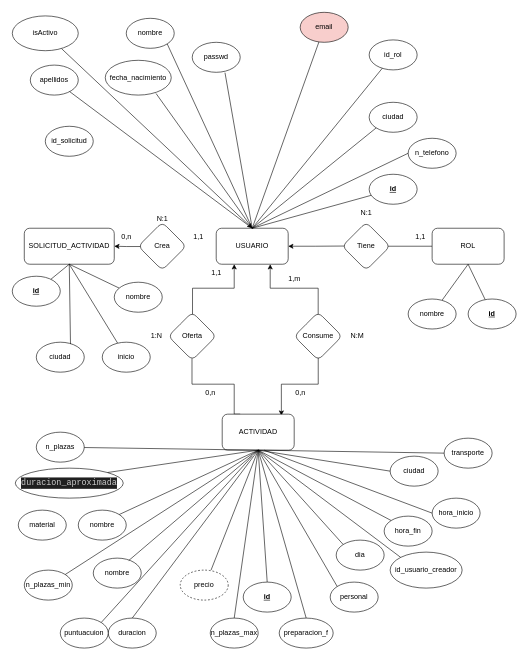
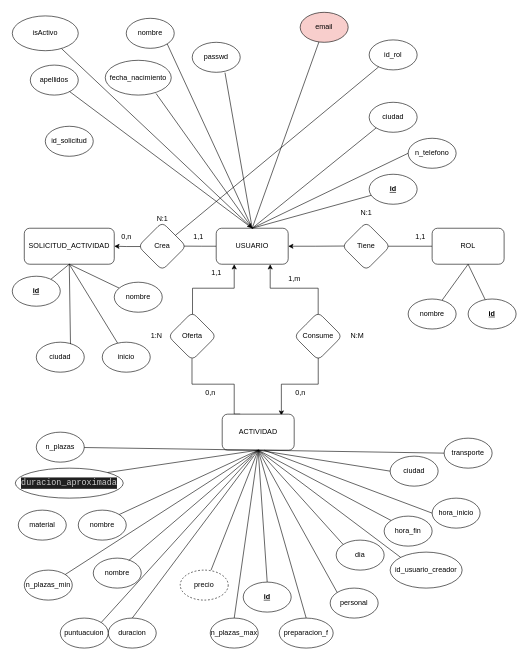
  <mxCell id="0" />
  <mxCell id="1" parent="0" />
  <mxCell id="2" value="" style="edgeStyle=orthogonalEdgeStyle;rounded=0;orthogonalLoop=1;jettySize=auto;html=1;startArrow=classic;startFill=1;endArrow=none;endFill=0;entryX=0.053;entryY=0.496;entryDx=0;entryDy=0;entryPerimeter=0;" parent="1" source="5" target="7" edge="1"><mxGeometry relative="1" as="geometry" /></mxCell>
  <mxCell id="3" value="" style="edgeStyle=orthogonalEdgeStyle;rounded=0;orthogonalLoop=1;jettySize=auto;html=1;entryX=0.5;entryY=0.056;entryDx=0;entryDy=0;entryPerimeter=0;startArrow=classic;startFill=1;endArrow=none;endFill=0;exitX=0.75;exitY=1;exitDx=0;exitDy=0;" parent="1" source="5" target="12" edge="1"><mxGeometry relative="1" as="geometry"><Array as="points"><mxPoint x="450" y="480" /><mxPoint x="530" y="480" /></Array></mxGeometry></mxCell>
+ <mxCell id="4" value="" style="edgeStyle=orthogonalEdgeStyle;rounded=0;orthogonalLoop=1;jettySize=auto;html=1;endArrow=none;endFill=0;entryX=0.949;entryY=0.498;entryDx=0;entryDy=0;entryPerimeter=0;" parent="1" source="5" target="24" edge="1"><mxGeometry relative="1" as="geometry" /></mxCell>
  <mxCell id="5" value="USUARIO" style="rounded=1;whiteSpace=wrap;html=1;" parent="1" vertex="1"><mxGeometry x="360" y="380" width="120" height="60" as="geometry" /></mxCell>
  <mxCell id="6" value="" style="edgeStyle=orthogonalEdgeStyle;rounded=0;orthogonalLoop=1;jettySize=auto;html=1;startArrow=none;startFill=0;endArrow=none;endFill=0;exitX=0.957;exitY=0.5;exitDx=0;exitDy=0;exitPerimeter=0;" parent="1" source="7" target="8" edge="1"><mxGeometry relative="1" as="geometry"><mxPoint x="650" y="410" as="sourcePoint" /><Array as="points" /></mxGeometry></mxCell>
  <mxCell id="7" value="Tiene" style="rhombus;whiteSpace=wrap;html=1;rounded=1;" parent="1" vertex="1"><mxGeometry x="570" y="370" width="80" height="80" as="geometry" /></mxCell>
  <mxCell id="8" value="ROL" style="whiteSpace=wrap;html=1;rounded=1;" parent="1" vertex="1"><mxGeometry x="720" y="380" width="120" height="60" as="geometry" /></mxCell>
  <mxCell id="9" value="1,1" style="text;html=1;align=center;verticalAlign=middle;resizable=0;points=[];autosize=1;strokeColor=none;fillColor=none;" parent="1" vertex="1"><mxGeometry x="680" y="380" width="40" height="30" as="geometry" /></mxCell>
  <mxCell id="10" value="N:1" style="text;html=1;align=center;verticalAlign=middle;resizable=0;points=[];autosize=1;strokeColor=none;fillColor=none;" parent="1" vertex="1"><mxGeometry x="590" y="340" width="40" height="30" as="geometry" /></mxCell>
  <mxCell id="11" value="" style="edgeStyle=orthogonalEdgeStyle;rounded=0;orthogonalLoop=1;jettySize=auto;html=1;exitX=0.501;exitY=0.942;exitDx=0;exitDy=0;exitPerimeter=0;entryX=0.822;entryY=0.041;entryDx=0;entryDy=0;entryPerimeter=0;" parent="1" source="12" target="14" edge="1"><mxGeometry relative="1" as="geometry"><Array as="points"><mxPoint x="530" y="640" /><mxPoint x="469" y="640" /></Array></mxGeometry></mxCell>
  <mxCell id="12" value="Consume" style="rhombus;whiteSpace=wrap;html=1;rounded=1;" parent="1" vertex="1"><mxGeometry x="490" y="520" width="80" height="80" as="geometry" /></mxCell>
  <mxCell id="13" value="" style="edgeStyle=orthogonalEdgeStyle;rounded=0;orthogonalLoop=1;jettySize=auto;html=1;entryX=0.495;entryY=0.961;entryDx=0;entryDy=0;entryPerimeter=0;endArrow=none;endFill=0;exitX=0.25;exitY=0;exitDx=0;exitDy=0;" parent="1" source="14" target="19" edge="1"><mxGeometry relative="1" as="geometry"><Array as="points"><mxPoint x="390" y="690" /><mxPoint x="390" y="640" /><mxPoint x="320" y="640" /></Array></mxGeometry></mxCell>
  <mxCell id="14" value="ACTIVIDAD" style="whiteSpace=wrap;html=1;rounded=1;" parent="1" vertex="1"><mxGeometry x="370" y="690" width="120" height="60" as="geometry" /></mxCell>
  <mxCell id="15" value="0,n" style="text;html=1;align=center;verticalAlign=middle;resizable=0;points=[];autosize=1;strokeColor=none;fillColor=none;" parent="1" vertex="1"><mxGeometry x="480" y="640" width="40" height="30" as="geometry" /></mxCell>
  <mxCell id="16" value="1,m" style="text;html=1;align=center;verticalAlign=middle;resizable=0;points=[];autosize=1;strokeColor=none;fillColor=none;" parent="1" vertex="1"><mxGeometry x="470" y="450" width="40" height="30" as="geometry" /></mxCell>
  <mxCell id="17" value="N:M" style="text;html=1;align=center;verticalAlign=middle;resizable=0;points=[];autosize=1;strokeColor=none;fillColor=none;" parent="1" vertex="1"><mxGeometry x="570" y="545" width="50" height="30" as="geometry" /></mxCell>
  <mxCell id="18" style="edgeStyle=orthogonalEdgeStyle;rounded=0;orthogonalLoop=1;jettySize=auto;html=1;entryX=0.25;entryY=1;entryDx=0;entryDy=0;exitX=0.506;exitY=0.056;exitDx=0;exitDy=0;exitPerimeter=0;" parent="1" source="19" target="5" edge="1"><mxGeometry relative="1" as="geometry"><Array as="points"><mxPoint x="321" y="480" /><mxPoint x="390" y="480" /></Array></mxGeometry></mxCell>
  <mxCell id="19" value="Oferta" style="rhombus;whiteSpace=wrap;html=1;rounded=1;" parent="1" vertex="1"><mxGeometry x="280" y="520" width="80" height="80" as="geometry" /></mxCell>
  <mxCell id="20" value="&lt;div&gt;0,n&lt;/div&gt;" style="text;html=1;align=center;verticalAlign=middle;resizable=0;points=[];autosize=1;strokeColor=none;fillColor=none;" parent="1" vertex="1"><mxGeometry x="330" y="640" width="40" height="30" as="geometry" /></mxCell>
  <mxCell id="21" value="1,1" style="text;html=1;align=center;verticalAlign=middle;resizable=0;points=[];autosize=1;strokeColor=none;fillColor=none;" parent="1" vertex="1"><mxGeometry x="340" y="440" width="40" height="30" as="geometry" /></mxCell>
  <mxCell id="22" value="1:N" style="text;html=1;align=center;verticalAlign=middle;resizable=0;points=[];autosize=1;strokeColor=none;fillColor=none;" parent="1" vertex="1"><mxGeometry x="240" y="545" width="40" height="30" as="geometry" /></mxCell>
  <mxCell id="23" value="" style="edgeStyle=orthogonalEdgeStyle;rounded=0;orthogonalLoop=1;jettySize=auto;html=1;exitX=0.073;exitY=0.506;exitDx=0;exitDy=0;exitPerimeter=0;" parent="1" source="24" target="25" edge="1"><mxGeometry relative="1" as="geometry" /></mxCell>
  <mxCell id="24" value="Crea" style="rhombus;whiteSpace=wrap;html=1;rounded=1;" parent="1" vertex="1"><mxGeometry x="230" y="370" width="80" height="80" as="geometry" /></mxCell>
  <mxCell id="25" value="SOLICITUD_ACTIVIDAD" style="whiteSpace=wrap;html=1;rounded=1;" parent="1" vertex="1"><mxGeometry x="40" y="380" width="150" height="60" as="geometry" /></mxCell>
  <mxCell id="26" value="0,n" style="text;html=1;align=center;verticalAlign=middle;resizable=0;points=[];autosize=1;strokeColor=none;fillColor=none;" parent="1" vertex="1"><mxGeometry x="190" y="380" width="40" height="30" as="geometry" /></mxCell>
  <mxCell id="27" value="1,1" style="text;html=1;align=center;verticalAlign=middle;resizable=0;points=[];autosize=1;strokeColor=none;fillColor=none;" parent="1" vertex="1"><mxGeometry x="310" y="380" width="40" height="30" as="geometry" /></mxCell>
  <mxCell id="28" value="N:1" style="text;html=1;align=center;verticalAlign=middle;resizable=0;points=[];autosize=1;strokeColor=none;fillColor=none;" parent="1" vertex="1"><mxGeometry x="250" y="350" width="40" height="30" as="geometry" /></mxCell>
  <mxCell id="29" style="rounded=0;orthogonalLoop=1;jettySize=auto;html=1;endArrow=none;endFill=0;entryX=0.5;entryY=1;entryDx=0;entryDy=0;" parent="1" source="30" target="25" edge="1"><mxGeometry relative="1" as="geometry" /></mxCell>
  <mxCell id="30" value="&lt;u&gt;&lt;b&gt;id&lt;/b&gt;&lt;/u&gt;" style="ellipse;whiteSpace=wrap;html=1;" parent="1" vertex="1"><mxGeometry y="460" width="80" height="50" as="geometry" x="20" /></mxCell>
  <mxCell id="31" style="rounded=0;orthogonalLoop=1;jettySize=auto;html=1;endArrow=none;endFill=0;entryX=0.5;entryY=1;entryDx=0;entryDy=0;" parent="1" source="32" target="25" edge="1"><mxGeometry relative="1" as="geometry"><mxPoint x="123" y="620" as="targetPoint" /></mxGeometry></mxCell>
  <mxCell id="32" value="nombre" style="ellipse;whiteSpace=wrap;html=1;" parent="1" vertex="1"><mxGeometry x="190" y="470" width="80" height="50" as="geometry" /></mxCell>
  <mxCell id="33" style="rounded=0;orthogonalLoop=1;jettySize=auto;html=1;endArrow=none;endFill=0;entryX=0.5;entryY=1;entryDx=0;entryDy=0;" parent="1" source="34" target="25" edge="1"><mxGeometry relative="1" as="geometry"><mxPoint x="118" y="616" as="targetPoint" /></mxGeometry></mxCell>
  <mxCell id="34" value="inicio" style="ellipse;whiteSpace=wrap;html=1;" parent="1" vertex="1"><mxGeometry x="170" y="570" width="80" height="50" as="geometry" /></mxCell>
  <mxCell id="35" style="rounded=0;orthogonalLoop=1;jettySize=auto;html=1;endArrow=none;endFill=0;entryX=0.5;entryY=1;entryDx=0;entryDy=0;" parent="1" source="36" target="8" edge="1"><mxGeometry relative="1" as="geometry"><mxPoint x="780" y="380" as="targetPoint" /></mxGeometry></mxCell>
  <mxCell id="36" value="nombre" style="ellipse;whiteSpace=wrap;html=1;" parent="1" vertex="1"><mxGeometry x="680" y="498" width="80" height="50" as="geometry" /></mxCell>
  <mxCell id="37" style="rounded=0;orthogonalLoop=1;jettySize=auto;html=1;endArrow=none;endFill=0;entryX=0.5;entryY=1;entryDx=0;entryDy=0;" parent="1" source="38" target="8" edge="1"><mxGeometry relative="1" as="geometry"><mxPoint x="770" y="440" as="targetPoint" /></mxGeometry></mxCell>
  <mxCell id="38" value="&lt;u&gt;&lt;b&gt;id&lt;/b&gt;&lt;/u&gt;" style="ellipse;whiteSpace=wrap;html=1;" parent="1" vertex="1"><mxGeometry x="780" y="498" width="80" height="50" as="geometry" /></mxCell>
  <mxCell id="39" style="rounded=0;orthogonalLoop=1;jettySize=auto;html=1;endArrow=none;endFill=0;entryX=0.5;entryY=0;entryDx=0;entryDy=0;" parent="1" source="40" target="5" edge="1"><mxGeometry relative="1" as="geometry"><mxPoint x="595" y="-40" as="targetPoint" /></mxGeometry></mxCell>
  <mxCell id="40" value="&lt;u&gt;&lt;b&gt;id&lt;/b&gt;&lt;/u&gt;" style="ellipse;whiteSpace=wrap;html=1;" parent="1" vertex="1"><mxGeometry x="615" y="290" width="80" height="50" as="geometry" /></mxCell>
  <mxCell id="41" value="email" style="ellipse;whiteSpace=wrap;html=1;fillColor=#f8cecc;" parent="1" vertex="1"><mxGeometry x="500" y="20" width="80" height="50" as="geometry" /></mxCell>
  <mxCell id="42" value="nombre" style="ellipse;whiteSpace=wrap;html=1;" parent="1" vertex="1"><mxGeometry x="210" y="30" width="80" height="50" as="geometry" /></mxCell>
  <mxCell id="43" value="apellidos" style="ellipse;whiteSpace=wrap;html=1;" parent="1" vertex="1"><mxGeometry x="50" y="108" width="80" height="50" as="geometry" /></mxCell>
  <mxCell id="44" value="passwd" style="ellipse;whiteSpace=wrap;html=1;" parent="1" vertex="1"><mxGeometry x="320" y="70" width="80" height="50" as="geometry" /></mxCell>
  <mxCell id="45" value="fecha_nacimiento" style="ellipse;whiteSpace=wrap;html=1;" parent="1" vertex="1"><mxGeometry x="175" y="100" width="110" height="58" as="geometry" /></mxCell>
  <mxCell id="46" value="ciudad" style="ellipse;whiteSpace=wrap;html=1;" parent="1" vertex="1"><mxGeometry x="615" y="170" width="80" height="50" as="geometry" /></mxCell>
  <mxCell id="47" value="id_rol" style="ellipse;whiteSpace=wrap;html=1;" parent="1" vertex="1"><mxGeometry x="615" y="66" width="80" height="50" as="geometry" /></mxCell>
  <mxCell id="48" style="rounded=0;orthogonalLoop=1;jettySize=auto;html=1;endArrow=none;endFill=0;entryX=0.5;entryY=0;entryDx=0;entryDy=0;" parent="1" source="41" target="5" edge="1"><mxGeometry relative="1" as="geometry"><mxPoint x="350" y="122" as="targetPoint" /><mxPoint x="496" y="37" as="sourcePoint" /></mxGeometry></mxCell>
  <mxCell id="49" style="rounded=0;orthogonalLoop=1;jettySize=auto;html=1;endArrow=none;endFill=0;entryX=0.5;entryY=0;entryDx=0;entryDy=0;exitX=0.683;exitY=1.013;exitDx=0;exitDy=0;exitPerimeter=0;" parent="1" source="44" target="5" edge="1"><mxGeometry relative="1" as="geometry"><mxPoint x="310" y="154" as="targetPoint" /><mxPoint x="389" y="40" as="sourcePoint" /></mxGeometry></mxCell>
  <mxCell id="50" style="rounded=0;orthogonalLoop=1;jettySize=auto;html=1;endArrow=none;endFill=0;entryX=0.5;entryY=0;entryDx=0;entryDy=0;" parent="1" source="43" target="5" edge="1"><mxGeometry relative="1" as="geometry"><mxPoint x="425" y="222" as="targetPoint" /><mxPoint x="370" y="121" as="sourcePoint" /></mxGeometry></mxCell>
  <mxCell id="51" style="rounded=0;orthogonalLoop=1;jettySize=auto;html=1;endArrow=none;endFill=0;entryX=0.5;entryY=0;entryDx=0;entryDy=0;exitX=1;exitY=1;exitDx=0;exitDy=0;" parent="1" source="42" target="5" edge="1"><mxGeometry relative="1" as="geometry"><mxPoint x="377.5" y="141" as="targetPoint" /><mxPoint x="322.5" y="40" as="sourcePoint" /></mxGeometry></mxCell>
  <mxCell id="52" style="rounded=0;orthogonalLoop=1;jettySize=auto;html=1;endArrow=none;endFill=0;entryX=0.5;entryY=0;entryDx=0;entryDy=0;exitX=0;exitY=1;exitDx=0;exitDy=0;" parent="1" source="46" target="5" edge="1"><mxGeometry relative="1" as="geometry"><mxPoint x="430" y="142" as="targetPoint" /><mxPoint x="546" y="12" as="sourcePoint" /></mxGeometry></mxCell>
  <mxCell id="53" value="id_solicitud" style="ellipse;whiteSpace=wrap;html=1;" parent="1" vertex="1"><mxGeometry x="75" y="210" width="80" height="50" as="geometry" /></mxCell>
- <mxCell id="54" style="rounded=0;orthogonalLoop=1;jettySize=auto;html=1;endArrow=none;endFill=0;entryX=0.5;entryY=0;entryDx=0;entryDy=0;" parent="1" source="47" target="5" edge="1"><mxGeometry relative="1" as="geometry"><mxPoint x="420" y="130" as="targetPoint" /><mxPoint x="178" y="-118" as="sourcePoint" /></mxGeometry></mxCell>
+ <mxCell id="54" style="rounded=0;orthogonalLoop=1;jettySize=auto;html=1;endArrow=none;endFill=0;" parent="1" source="47" target="24" edge="1"><mxGeometry relative="1" as="geometry"><mxPoint x="420" y="130" as="targetPoint" /><mxPoint x="178" y="-118" as="sourcePoint" /></mxGeometry></mxCell>
  <mxCell id="55" style="rounded=0;orthogonalLoop=1;jettySize=auto;html=1;endArrow=none;endFill=0;exitX=0.77;exitY=0.954;exitDx=0;exitDy=0;exitPerimeter=0;entryX=0.5;entryY=0;entryDx=0;entryDy=0;" parent="1" source="45" target="5" edge="1"><mxGeometry relative="1" as="geometry"><mxPoint x="340" y="210" as="targetPoint" /><mxPoint x="100" y="-50" as="sourcePoint" /></mxGeometry></mxCell>
  <mxCell id="56" style="rounded=0;orthogonalLoop=1;jettySize=auto;html=1;endArrow=none;endFill=0;entryX=0.5;entryY=1;entryDx=0;entryDy=0;exitX=0.5;exitY=0;exitDx=0;exitDy=0;" parent="1" source="57" target="14" edge="1"><mxGeometry relative="1" as="geometry"><mxPoint x="450" y="700" as="targetPoint" /><mxPoint x="450" y="920" as="sourcePoint" /></mxGeometry></mxCell>
  <mxCell id="57" value="&lt;u&gt;&lt;b&gt;id&lt;/b&gt;&lt;/u&gt;" style="ellipse;whiteSpace=wrap;html=1;" parent="1" vertex="1"><mxGeometry x="405" y="970" width="80" height="50" as="geometry" /></mxCell>
  <mxCell id="58" value="nombre" style="ellipse;whiteSpace=wrap;html=1;" parent="1" vertex="1"><mxGeometry x="155" y="930" width="80" height="50" as="geometry" /></mxCell>
  <mxCell id="59" style="rounded=0;orthogonalLoop=1;jettySize=auto;html=1;endArrow=none;endFill=0;entryX=0.5;entryY=1;entryDx=0;entryDy=0;exitX=0.74;exitY=0.08;exitDx=0;exitDy=0;exitPerimeter=0;" parent="1" source="58" target="14" edge="1"><mxGeometry relative="1" as="geometry"><mxPoint x="440" y="760" as="targetPoint" /><mxPoint x="440" y="870" as="sourcePoint" /></mxGeometry></mxCell>
  <mxCell id="60" value="&lt;div style=&quot;color: rgb(204, 204, 204); background-color: rgb(31, 31, 31); font-family: Consolas, &amp;quot;Courier New&amp;quot;, monospace; font-size: 14px; line-height: 19px;&quot;&gt;duracion_aproximada&lt;/div&gt;" style="ellipse;whiteSpace=wrap;html=1;" parent="1" vertex="1"><mxGeometry x="25" y="780" width="180" height="50" as="geometry" /></mxCell>
  <mxCell id="61" style="rounded=0;orthogonalLoop=1;jettySize=auto;html=1;endArrow=none;endFill=0;entryX=0.5;entryY=1;entryDx=0;entryDy=0;exitX=1;exitY=0;exitDx=0;exitDy=0;" parent="1" source="60" target="14" edge="1"><mxGeometry relative="1" as="geometry"><mxPoint x="360" y="710" as="targetPoint" /><mxPoint x="279" y="814" as="sourcePoint" /></mxGeometry></mxCell>
- <mxCell id="62" value="personal" style="ellipse;whiteSpace=wrap;html=1;" parent="1" vertex="1"><mxGeometry x="550" y="970" width="80" height="50" as="geometry" /></mxCell>
+ <mxCell id="62" value="personal" style="ellipse;whiteSpace=wrap;html=1;" parent="1" vertex="1"><mxGeometry x="550" y="980" width="80" height="50" as="geometry" /></mxCell>
  <mxCell id="63" value="transporte" style="ellipse;whiteSpace=wrap;html=1;" parent="1" vertex="1"><mxGeometry x="740" y="730" width="80" height="50" as="geometry" /></mxCell>
  <mxCell id="64" value="material" style="ellipse;whiteSpace=wrap;html=1;" parent="1" vertex="1"><mxGeometry x="30" y="850" width="80" height="50" as="geometry" /></mxCell>
  <mxCell id="65" value="ciudad" style="ellipse;whiteSpace=wrap;html=1;" parent="1" vertex="1"><mxGeometry x="650" y="760" width="80" height="50" as="geometry" /></mxCell>
  <mxCell id="66" value="hora_inicio" style="ellipse;whiteSpace=wrap;html=1;" parent="1" vertex="1"><mxGeometry x="720" y="830" width="80" height="50" as="geometry" /></mxCell>
  <mxCell id="67" value="hora_fin" style="ellipse;whiteSpace=wrap;html=1;" parent="1" vertex="1"><mxGeometry x="640" y="860" width="80" height="50" as="geometry" /></mxCell>
  <mxCell id="68" style="rounded=0;orthogonalLoop=1;jettySize=auto;html=1;endArrow=none;endFill=0;exitX=0;exitY=0;exitDx=0;exitDy=0;" parent="1" source="67" edge="1"><mxGeometry relative="1" as="geometry"><mxPoint x="430" y="750" as="targetPoint" /><mxPoint x="480" y="910" as="sourcePoint" /></mxGeometry></mxCell>
  <mxCell id="69" style="rounded=0;orthogonalLoop=1;jettySize=auto;html=1;endArrow=none;endFill=0;entryX=0.5;entryY=1;entryDx=0;entryDy=0;exitX=0;exitY=0.5;exitDx=0;exitDy=0;" parent="1" source="65" target="14" edge="1"><mxGeometry relative="1" as="geometry"><mxPoint x="450" y="770" as="targetPoint" /><mxPoint x="450" y="920" as="sourcePoint" /></mxGeometry></mxCell>
  <mxCell id="70" value="dia" style="ellipse;whiteSpace=wrap;html=1;" parent="1" vertex="1"><mxGeometry x="560" y="900" width="80" height="50" as="geometry" /></mxCell>
  <mxCell id="71" value="precio" style="ellipse;whiteSpace=wrap;html=1;dashed=1;" parent="1" vertex="1"><mxGeometry x="300" y="950" width="80" height="50" as="geometry" /></mxCell>
  <mxCell id="72" value="n_plazas" style="ellipse;whiteSpace=wrap;html=1;" parent="1" vertex="1"><mxGeometry x="60" y="720" width="80" height="50" as="geometry" /></mxCell>
  <mxCell id="73" value="n_plazas_min" style="ellipse;whiteSpace=wrap;html=1;" parent="1" vertex="1"><mxGeometry x="40" y="950" width="80" height="50" as="geometry" /></mxCell>
  <mxCell id="74" value="n_plazas_max" style="ellipse;whiteSpace=wrap;html=1;" parent="1" vertex="1"><mxGeometry x="350" y="1030" width="80" height="50" as="geometry" /></mxCell>
  <mxCell id="75" value="preparacion_f" style="ellipse;whiteSpace=wrap;html=1;" parent="1" vertex="1"><mxGeometry x="465" y="1030" width="90" height="50" as="geometry" /></mxCell>
  <mxCell id="76" value="id_usuario_creador" style="ellipse;whiteSpace=wrap;html=1;" parent="1" vertex="1"><mxGeometry x="650" y="920" width="120" height="60" as="geometry" /></mxCell>
  <mxCell id="77" style="rounded=0;orthogonalLoop=1;jettySize=auto;html=1;endArrow=none;endFill=0;exitX=0.642;exitY=0;exitDx=0;exitDy=0;exitPerimeter=0;" parent="1" source="71" edge="1"><mxGeometry relative="1" as="geometry"><mxPoint x="430" y="750" as="targetPoint" /><mxPoint x="319" y="914" as="sourcePoint" /></mxGeometry></mxCell>
  <mxCell id="78" style="rounded=0;orthogonalLoop=1;jettySize=auto;html=1;endArrow=none;endFill=0;exitX=0;exitY=0;exitDx=0;exitDy=0;" parent="1" source="62" edge="1"><mxGeometry relative="1" as="geometry"><mxPoint x="430" y="750" as="targetPoint" /><mxPoint x="329" y="924" as="sourcePoint" /></mxGeometry></mxCell>
  <mxCell id="79" style="rounded=0;orthogonalLoop=1;jettySize=auto;html=1;endArrow=none;endFill=0;entryX=0.5;entryY=1;entryDx=0;entryDy=0;" parent="1" source="72" target="14" edge="1"><mxGeometry relative="1" as="geometry"><mxPoint x="470" y="790" as="targetPoint" /><mxPoint x="339" y="934" as="sourcePoint" /></mxGeometry></mxCell>
  <mxCell id="80" style="rounded=0;orthogonalLoop=1;jettySize=auto;html=1;endArrow=none;endFill=0;exitX=1;exitY=0;exitDx=0;exitDy=0;" parent="1" source="73" edge="1"><mxGeometry relative="1" as="geometry"><mxPoint x="430" y="750" as="targetPoint" /><mxPoint x="349" y="944" as="sourcePoint" /></mxGeometry></mxCell>
  <mxCell id="81" style="rounded=0;orthogonalLoop=1;jettySize=auto;html=1;endArrow=none;endFill=0;entryX=0;entryY=0.5;entryDx=0;entryDy=0;" parent="1" target="63" edge="1"><mxGeometry relative="1" as="geometry"><mxPoint x="490" y="810" as="targetPoint" /><mxPoint x="430" y="750" as="sourcePoint" /></mxGeometry></mxCell>
  <mxCell id="82" style="rounded=0;orthogonalLoop=1;jettySize=auto;html=1;endArrow=none;endFill=0;entryX=0.5;entryY=0;entryDx=0;entryDy=0;" parent="1" target="74" edge="1"><mxGeometry relative="1" as="geometry"><mxPoint x="500" y="820" as="targetPoint" /><mxPoint x="430" y="750" as="sourcePoint" /></mxGeometry></mxCell>
  <mxCell id="83" style="rounded=0;orthogonalLoop=1;jettySize=auto;html=1;endArrow=none;endFill=0;exitX=0.5;exitY=0;exitDx=0;exitDy=0;" parent="1" source="75" edge="1"><mxGeometry relative="1" as="geometry"><mxPoint x="430" y="750" as="targetPoint" /><mxPoint x="379" y="974" as="sourcePoint" /></mxGeometry></mxCell>
  <mxCell id="84" style="rounded=0;orthogonalLoop=1;jettySize=auto;html=1;endArrow=none;endFill=0;entryX=0;entryY=0.5;entryDx=0;entryDy=0;" parent="1" target="66" edge="1"><mxGeometry relative="1" as="geometry"><mxPoint x="520" y="840" as="targetPoint" /><mxPoint x="440" y="750" as="sourcePoint" /></mxGeometry></mxCell>
  <mxCell id="85" style="rounded=0;orthogonalLoop=1;jettySize=auto;html=1;endArrow=none;endFill=0;entryX=0;entryY=0;entryDx=0;entryDy=0;" parent="1" target="76" edge="1"><mxGeometry relative="1" as="geometry"><mxPoint x="530" y="850" as="targetPoint" /><mxPoint x="430" y="750" as="sourcePoint" /></mxGeometry></mxCell>
  <mxCell id="86" style="rounded=0;orthogonalLoop=1;jettySize=auto;html=1;endArrow=none;endFill=0;entryX=0;entryY=0;entryDx=0;entryDy=0;" parent="1" target="70" edge="1"><mxGeometry relative="1" as="geometry"><mxPoint x="540" y="860" as="targetPoint" /><mxPoint x="430" y="750" as="sourcePoint" /></mxGeometry></mxCell>
  <mxCell id="87" value="duracion" style="ellipse;whiteSpace=wrap;html=1;" parent="1" vertex="1"><mxGeometry x="180" y="1030" width="80" height="50" as="geometry" /></mxCell>
  <mxCell id="88" style="rounded=0;orthogonalLoop=1;jettySize=auto;html=1;endArrow=none;endFill=0;exitX=0.5;exitY=0;exitDx=0;exitDy=0;" parent="1" source="87" edge="1"><mxGeometry relative="1" as="geometry"><mxPoint x="430" y="750" as="targetPoint" /><mxPoint x="510" y="1040" as="sourcePoint" /></mxGeometry></mxCell>
  <mxCell id="89" value="n_telefono" style="ellipse;whiteSpace=wrap;html=1;" parent="1" vertex="1"><mxGeometry x="680" y="230" width="80" height="50" as="geometry" /></mxCell>
  <mxCell id="90" style="rounded=0;orthogonalLoop=1;jettySize=auto;html=1;endArrow=none;endFill=0;exitX=0;exitY=0.5;exitDx=0;exitDy=0;" parent="1" source="89" edge="1"><mxGeometry relative="1" as="geometry"><mxPoint x="420" y="380" as="targetPoint" /><mxPoint x="637" y="223" as="sourcePoint" /></mxGeometry></mxCell>
  <mxCell id="91" value="ciudad" style="ellipse;whiteSpace=wrap;html=1;" parent="1" vertex="1"><mxGeometry x="60" y="570" width="80" height="50" as="geometry" /></mxCell>
  <mxCell id="92" style="rounded=0;orthogonalLoop=1;jettySize=auto;html=1;endArrow=none;endFill=0;entryX=0.5;entryY=1;entryDx=0;entryDy=0;exitX=0.713;exitY=0.06;exitDx=0;exitDy=0;exitPerimeter=0;" parent="1" source="91" target="25" edge="1"><mxGeometry relative="1" as="geometry"><mxPoint x="125" y="450" as="targetPoint" /><mxPoint x="206" y="582" as="sourcePoint" /></mxGeometry></mxCell>
  <mxCell id="93" value="nombre" style="ellipse;whiteSpace=wrap;html=1;" parent="1" vertex="1"><mxGeometry x="130" y="850" width="80" height="50" as="geometry" /></mxCell>
  <mxCell id="94" style="rounded=0;orthogonalLoop=1;jettySize=auto;html=1;endArrow=none;endFill=0;exitX=1;exitY=0;exitDx=0;exitDy=0;" parent="1" source="93" edge="1"><mxGeometry relative="1" as="geometry"><mxPoint x="430" y="750" as="targetPoint" /><mxPoint x="153" y="967" as="sourcePoint" /></mxGeometry></mxCell>
  <mxCell id="95" value="puntuacuion" style="ellipse;whiteSpace=wrap;html=1;" parent="1" vertex="1"><mxGeometry x="100" y="1030" width="80" height="50" as="geometry" /></mxCell>
  <mxCell id="96" style="rounded=0;orthogonalLoop=1;jettySize=auto;html=1;endArrow=none;endFill=0;exitX=1;exitY=0;exitDx=0;exitDy=0;" parent="1" source="95" edge="1"><mxGeometry relative="1" as="geometry"><mxPoint x="420" y="760" as="targetPoint" /><mxPoint x="260" y="1020" as="sourcePoint" /></mxGeometry></mxCell>
  <mxCell id="97" style="rounded=0;orthogonalLoop=1;jettySize=auto;html=1;entryX=0.5;entryY=0;entryDx=0;entryDy=0;" edge="1" parent="1" source="98" target="5"><mxGeometry relative="1" as="geometry" /></mxCell>
  <mxCell id="98" value="isActivo" style="ellipse;whiteSpace=wrap;html=1;" vertex="1" parent="1"><mxGeometry y="26" width="110" height="58" as="geometry" x="20" /></mxCell>
